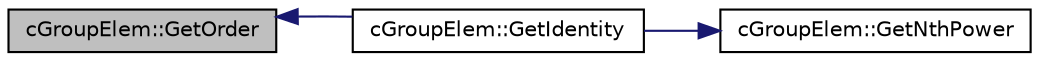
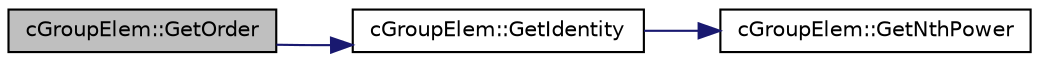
  digraph {
    rankdir=LR
    node [color=black fillcolor=white fontname=Helvetica fontsize=10 shape=record style=filled]
    edge [color=midnightblue fontname=Helvetica fontsize=10 labelfontname=Helvetica labelfontsize=10 style=solid]
    n1 [fillcolor=grey75 fontcolor=black height=0.2 label="cGroupElem::GetOrder" width=0.4]
    n2 [height=0.2 label="cGroupElem::GetIdentity" width=0.4]
    n3 [height=0.2 label="cGroupElem::GetNthPower" width=0.4]
-   n2 -> n1
+   n1 -> n2
    n2 -> n3
  }
